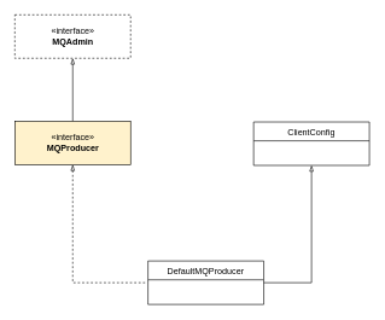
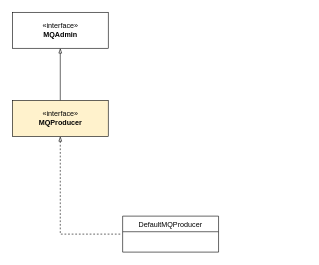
  <mxCell id="0" />
  <mxCell id="1" parent="0" />
- <mxCell id="2" value="«interface»&lt;br&gt;&lt;b&gt;MQAdmin&lt;/b&gt;" style="html=1;dashed=1;" vertex="1" parent="1"><mxGeometry x="20" y="20" width="160" height="60" as="geometry" /></mxCell>
+ <mxCell id="2" value="«interface»&lt;br&gt;&lt;b&gt;MQAdmin&lt;/b&gt;" style="html=1;" vertex="1" parent="1"><mxGeometry x="20" y="20" width="160" height="60" as="geometry" /></mxCell>
  <mxCell id="3" style="edgeStyle=orthogonalEdgeStyle;rounded=0;orthogonalLoop=1;jettySize=auto;html=1;exitX=0.5;exitY=0;exitDx=0;exitDy=0;entryX=0.5;entryY=1;entryDx=0;entryDy=0;endArrow=blockThin;endFill=0;" edge="1" parent="1" source="4" target="2"><mxGeometry relative="1" as="geometry" /></mxCell>
  <mxCell id="4" value="«interface»&lt;br&gt;&lt;b&gt;MQProducer&lt;/b&gt;" style="html=1;fillColor=#fff2cc;" vertex="1" parent="1"><mxGeometry x="20" y="167" width="160" height="60" as="geometry" /></mxCell>
  <mxCell id="5" style="edgeStyle=orthogonalEdgeStyle;rounded=0;orthogonalLoop=1;jettySize=auto;html=1;entryX=0.5;entryY=1;entryDx=0;entryDy=0;endArrow=blockThin;endFill=0;dashed=1;" edge="1" parent="1" target="4"><mxGeometry relative="1" as="geometry"><mxPoint x="200" y="390" as="sourcePoint" /><Array as="points"><mxPoint x="100" y="390" /></Array></mxGeometry></mxCell>
- <mxCell id="6" value="ClientConfig" style="swimlane;fontStyle=0;childLayout=stackLayout;horizontal=1;startSize=26;fillColor=none;horizontalStack=0;resizeParent=1;resizeParentMax=0;resizeLast=0;collapsible=1;marginBottom=0;" vertex="1" parent="1"><mxGeometry x="350" y="168" width="160" height="60" as="geometry" /></mxCell>
- <mxCell id="7" style="edgeStyle=orthogonalEdgeStyle;rounded=0;orthogonalLoop=1;jettySize=auto;html=1;exitX=1;exitY=0.5;exitDx=0;exitDy=0;entryX=0.5;entryY=1;entryDx=0;entryDy=0;endArrow=blockThin;endFill=0;" edge="1" parent="1" source="8" target="6"><mxGeometry relative="1" as="geometry"><Array as="points"><mxPoint x="430" y="390" /></Array></mxGeometry></mxCell>
  <mxCell id="8" value="DefaultMQProducer" style="swimlane;fontStyle=0;childLayout=stackLayout;horizontal=1;startSize=26;fillColor=none;horizontalStack=0;resizeParent=1;resizeParentMax=0;resizeLast=0;collapsible=1;marginBottom=0;" vertex="1" parent="1"><mxGeometry x="204" y="360" width="160" height="60" as="geometry" /></mxCell>
